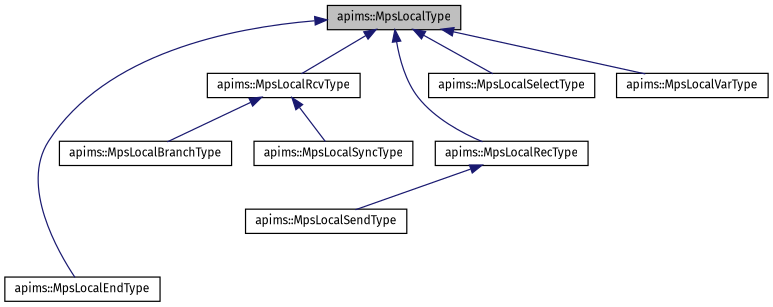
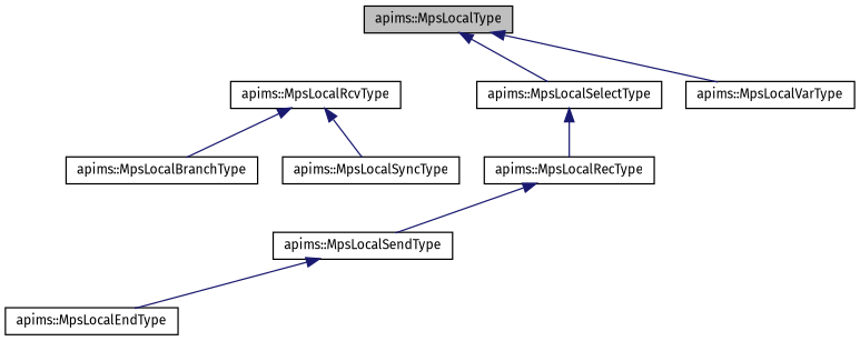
  digraph {
    fontname="Fira Sans"
    rankdir=TB
    node [color=black fillcolor=white fontname="Fira Sans" fontsize=10 shape=record style=filled]
    edge [color=midnightblue dir=back fontname="Fira Sans" fontsize=10 labelfontname=Helvetica labelfontsize=10 style=solid]
    n1 [fillcolor=grey75 fontcolor=black height=0.2 label="apims::MpsLocalType" width=0.4]
    n2 [height=0.2 label="apims::MpsLocalEndType" width=0.4]
    n3 [height=0.2 label="apims::MpsLocalRcvType" width=0.4]
    n4 [height=0.2 label="apims::MpsLocalRecType" width=0.4]
    n5 [height=0.2 label="apims::MpsLocalSelectType" width=0.4]
    n6 [height=0.2 label="apims::MpsLocalVarType" width=0.4]
    n7 [height=0.2 label="apims::MpsLocalBranchType" width=0.4]
    n8 [height=0.2 label="apims::MpsLocalSyncType" width=0.4]
    n9 [height=0.2 label="apims::MpsLocalSendType" width=0.4]
-   n1 -> n2
-   n1 -> n3
-   n1 -> n4
+   n9 -> n2
+   n5 -> n4
    n1 -> n5
    n1 -> n6
    n3 -> n7
    n3 -> n8
    n4 -> n9
  }
